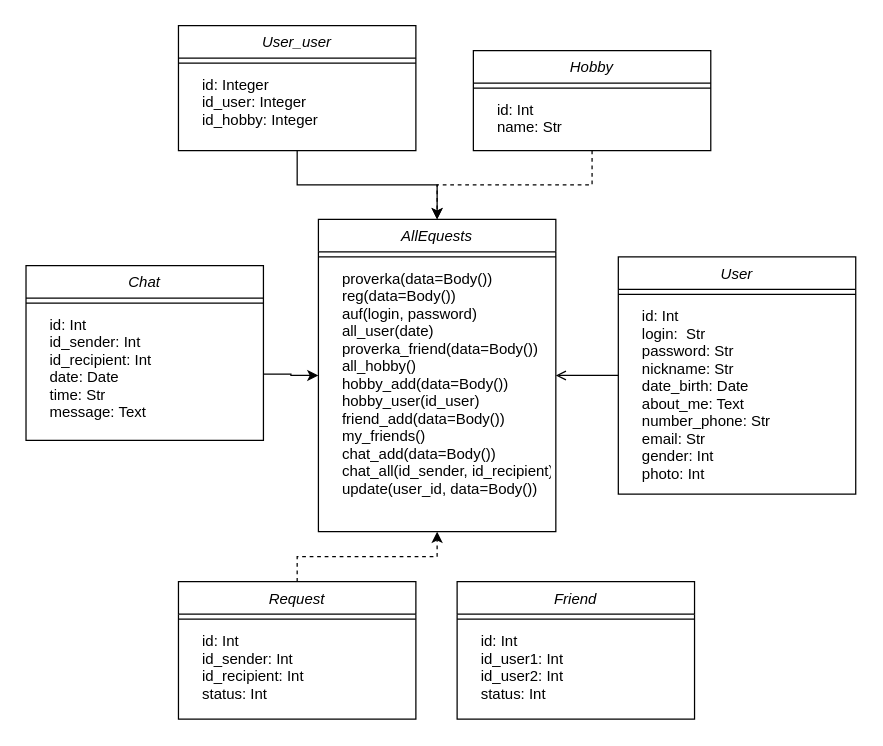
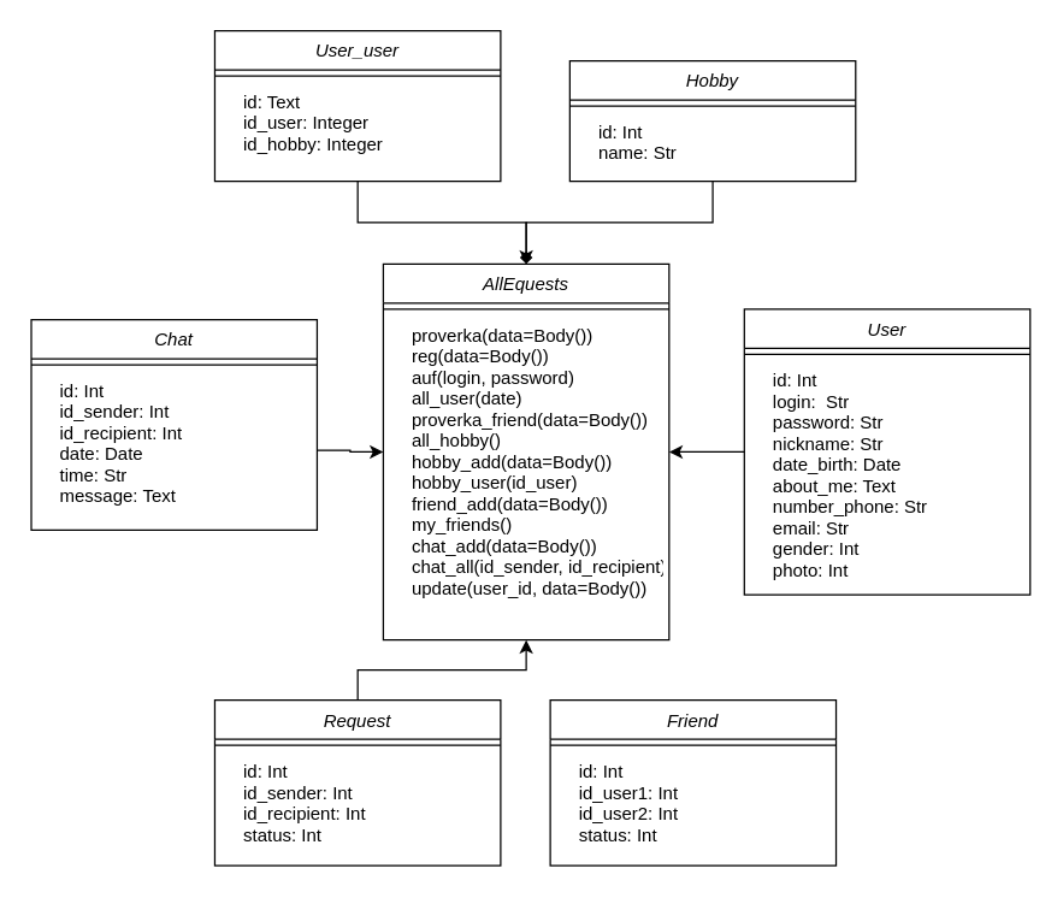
  <mxCell id="0" />
  <mxCell id="1" parent="0" />
  <mxCell id="2" value="AllEquests" style="swimlane;fontStyle=2;align=center;verticalAlign=top;childLayout=stackLayout;horizontal=1;startSize=26;horizontalStack=0;resizeParent=1;resizeLast=0;collapsible=1;marginBottom=0;rounded=0;shadow=0;strokeWidth=1;" parent="1" vertex="1"><mxGeometry x="254" width="190" height="250" as="geometry" y="175"><mxRectangle x="230" y="140" width="160" height="26" as="alternateBounds" /></mxGeometry></mxCell>
  <mxCell id="3" value="" style="line;html=1;strokeWidth=1;align=left;verticalAlign=middle;spacingTop=-1;spacingLeft=3;spacingRight=3;rotatable=0;labelPosition=right;points=[];portConstraint=eastwest;" parent="2" vertex="1"><mxGeometry y="26" width="190" height="8" as="geometry" /></mxCell>
  <mxCell id="4" value="    proverka(data=Body())&#10;    reg(data=Body())&#10;    auf(login, password)&#10;    all_user(date)&#10;    proverka_friend(data=Body())&#10;    all_hobby()&#10;    hobby_add(data=Body())&#10;    hobby_user(id_user)&#10;    friend_add(data=Body())&#10;    my_friends()&#10;    chat_add(data=Body())&#10;    chat_all(id_sender, id_recipient)&#10;    update(user_id, data=Body())" style="text;align=left;verticalAlign=top;spacingLeft=4;spacingRight=4;overflow=hidden;rotatable=0;points=[[0,0.5],[1,0.5]];portConstraint=eastwest;" parent="2" vertex="1"><mxGeometry y="34" width="190" height="190" as="geometry" /></mxCell>
- <mxCell id="5" style="edgeStyle=orthogonalEdgeStyle;rounded=0;orthogonalLoop=1;jettySize=auto;html=1;endArrow=open;" edge="1" parent="1" source="6" target="2"><mxGeometry relative="1" as="geometry" /></mxCell>
+ <mxCell id="5" style="edgeStyle=orthogonalEdgeStyle;rounded=0;orthogonalLoop=1;jettySize=auto;html=1;" edge="1" parent="1" source="6" target="2"><mxGeometry relative="1" as="geometry" /></mxCell>
  <mxCell id="6" value="User" style="swimlane;fontStyle=2;align=center;verticalAlign=top;childLayout=stackLayout;horizontal=1;startSize=26;horizontalStack=0;resizeParent=1;resizeLast=0;collapsible=1;marginBottom=0;rounded=0;shadow=0;strokeWidth=1;" vertex="1" parent="1"><mxGeometry x="494" y="205" width="190" height="190" as="geometry"><mxRectangle x="230" y="140" width="160" height="26" as="alternateBounds" /></mxGeometry></mxCell>
  <mxCell id="7" value="" style="line;html=1;strokeWidth=1;align=left;verticalAlign=middle;spacingTop=-1;spacingLeft=3;spacingRight=3;rotatable=0;labelPosition=right;points=[];portConstraint=eastwest;" vertex="1" parent="6"><mxGeometry y="26" width="190" height="8" as="geometry" /></mxCell>
  <mxCell id="8" value="    id: Int&#10;    login:  Str&#10;    password: Str&#10;    nickname: Str&#10;    date_birth: Date&#10;    about_me: Text&#10;    number_phone: Str&#10;    email: Str&#10;    gender: Int&#10;    photo: Int" style="text;align=left;verticalAlign=top;spacingLeft=4;spacingRight=4;overflow=hidden;rotatable=0;points=[[0,0.5],[1,0.5]];portConstraint=eastwest;" vertex="1" parent="6"><mxGeometry y="34" width="190" height="146" as="geometry" /></mxCell>
- <mxCell id="9" style="edgeStyle=orthogonalEdgeStyle;rounded=0;orthogonalLoop=1;jettySize=auto;html=1;dashed=1;" edge="1" parent="1" source="10" target="2"><mxGeometry relative="1" as="geometry" /></mxCell>
+ <mxCell id="9" style="edgeStyle=orthogonalEdgeStyle;rounded=0;orthogonalLoop=1;jettySize=auto;html=1;" edge="1" parent="1" source="10" target="2"><mxGeometry relative="1" as="geometry" /></mxCell>
  <mxCell id="10" value="Request" style="swimlane;fontStyle=2;align=center;verticalAlign=top;childLayout=stackLayout;horizontal=1;startSize=26;horizontalStack=0;resizeParent=1;resizeLast=0;collapsible=1;marginBottom=0;rounded=0;shadow=0;strokeWidth=1;" vertex="1" parent="1"><mxGeometry x="142" y="465" width="190" height="110" as="geometry"><mxRectangle x="230" y="140" width="160" height="26" as="alternateBounds" /></mxGeometry></mxCell>
  <mxCell id="11" value="" style="line;html=1;strokeWidth=1;align=left;verticalAlign=middle;spacingTop=-1;spacingLeft=3;spacingRight=3;rotatable=0;labelPosition=right;points=[];portConstraint=eastwest;" vertex="1" parent="10"><mxGeometry y="26" width="190" height="8" as="geometry" /></mxCell>
  <mxCell id="12" value="    id: Int&#10;    id_sender: Int &#10;    id_recipient: Int&#10;    status: Int" style="text;align=left;verticalAlign=top;spacingLeft=4;spacingRight=4;overflow=hidden;rotatable=0;points=[[0,0.5],[1,0.5]];portConstraint=eastwest;" vertex="1" parent="10"><mxGeometry y="34" width="190" height="66" as="geometry" /></mxCell>
  <mxCell id="13" value="Friend" style="swimlane;fontStyle=2;align=center;verticalAlign=top;childLayout=stackLayout;horizontal=1;startSize=26;horizontalStack=0;resizeParent=1;resizeLast=0;collapsible=1;marginBottom=0;rounded=0;shadow=0;strokeWidth=1;" vertex="1" parent="1"><mxGeometry x="365" y="465" width="190" height="110" as="geometry"><mxRectangle x="230" y="140" width="160" height="26" as="alternateBounds" /></mxGeometry></mxCell>
  <mxCell id="14" value="" style="line;html=1;strokeWidth=1;align=left;verticalAlign=middle;spacingTop=-1;spacingLeft=3;spacingRight=3;rotatable=0;labelPosition=right;points=[];portConstraint=eastwest;" vertex="1" parent="13"><mxGeometry y="26" width="190" height="8" as="geometry" /></mxCell>
  <mxCell id="15" value="    id: Int&#10;    id_user1: Int&#10;    id_user2: Int&#10;    status: Int" style="text;align=left;verticalAlign=top;spacingLeft=4;spacingRight=4;overflow=hidden;rotatable=0;points=[[0,0.5],[1,0.5]];portConstraint=eastwest;" vertex="1" parent="13"><mxGeometry y="34" width="190" height="66" as="geometry" /></mxCell>
- <mxCell id="16" style="edgeStyle=orthogonalEdgeStyle;rounded=0;orthogonalLoop=1;jettySize=auto;html=1;dashed=1;" edge="1" parent="1" source="17" target="2"><mxGeometry relative="1" as="geometry" /></mxCell>
+ <mxCell id="16" style="edgeStyle=orthogonalEdgeStyle;rounded=0;orthogonalLoop=1;jettySize=auto;html=1;" edge="1" parent="1" source="17" target="2"><mxGeometry relative="1" as="geometry" /></mxCell>
  <mxCell id="17" value="Hobby" style="swimlane;fontStyle=2;align=center;verticalAlign=top;childLayout=stackLayout;horizontal=1;startSize=26;horizontalStack=0;resizeParent=1;resizeLast=0;collapsible=1;marginBottom=0;rounded=0;shadow=0;strokeWidth=1;" vertex="1" parent="1"><mxGeometry x="378" y="40" width="190" height="80" as="geometry"><mxRectangle x="230" y="140" width="160" height="26" as="alternateBounds" /></mxGeometry></mxCell>
  <mxCell id="18" value="" style="line;html=1;strokeWidth=1;align=left;verticalAlign=middle;spacingTop=-1;spacingLeft=3;spacingRight=3;rotatable=0;labelPosition=right;points=[];portConstraint=eastwest;" vertex="1" parent="17"><mxGeometry y="26" width="190" height="8" as="geometry" /></mxCell>
  <mxCell id="19" value="    id: Int&#10;    name: Str" style="text;align=left;verticalAlign=top;spacingLeft=4;spacingRight=4;overflow=hidden;rotatable=0;points=[[0,0.5],[1,0.5]];portConstraint=eastwest;" vertex="1" parent="17"><mxGeometry y="34" width="190" height="36" as="geometry" /></mxCell>
  <mxCell id="20" value="Chat" style="swimlane;fontStyle=2;align=center;verticalAlign=top;childLayout=stackLayout;horizontal=1;startSize=26;horizontalStack=0;resizeParent=1;resizeLast=0;collapsible=1;marginBottom=0;rounded=0;shadow=0;strokeWidth=1;" vertex="1" parent="1"><mxGeometry x="20" y="212" width="190" height="140" as="geometry"><mxRectangle x="230" y="140" width="160" height="26" as="alternateBounds" /></mxGeometry></mxCell>
  <mxCell id="21" value="" style="line;html=1;strokeWidth=1;align=left;verticalAlign=middle;spacingTop=-1;spacingLeft=3;spacingRight=3;rotatable=0;labelPosition=right;points=[];portConstraint=eastwest;" vertex="1" parent="20"><mxGeometry y="26" width="190" height="8" as="geometry" /></mxCell>
  <mxCell id="22" value="    id: Int&#10;    id_sender: Int&#10;    id_recipient: Int&#10;    date: Date&#10;    time: Str&#10;    message: Text" style="text;align=left;verticalAlign=top;spacingLeft=4;spacingRight=4;overflow=hidden;rotatable=0;points=[[0,0.5],[1,0.5]];portConstraint=eastwest;" vertex="1" parent="20"><mxGeometry y="34" width="190" height="106" as="geometry" /></mxCell>
- <mxCell id="23" style="edgeStyle=orthogonalEdgeStyle;rounded=0;orthogonalLoop=1;jettySize=auto;html=1;" edge="1" parent="1" source="24" target="2"><mxGeometry relative="1" as="geometry" /></mxCell>
+ <mxCell id="23" style="edgeStyle=orthogonalEdgeStyle;rounded=0;orthogonalLoop=1;jettySize=auto;html=1;endArrow=diamond;" edge="1" parent="1" source="24" target="2"><mxGeometry relative="1" as="geometry" /></mxCell>
  <mxCell id="24" value="User_user" style="swimlane;fontStyle=2;align=center;verticalAlign=top;childLayout=stackLayout;horizontal=1;startSize=26;horizontalStack=0;resizeParent=1;resizeLast=0;collapsible=1;marginBottom=0;rounded=0;shadow=0;strokeWidth=1;" vertex="1" parent="1"><mxGeometry x="142" y="20" width="190" height="100" as="geometry"><mxRectangle x="230" y="140" width="160" height="26" as="alternateBounds" /></mxGeometry></mxCell>
  <mxCell id="25" value="" style="line;html=1;strokeWidth=1;align=left;verticalAlign=middle;spacingTop=-1;spacingLeft=3;spacingRight=3;rotatable=0;labelPosition=right;points=[];portConstraint=eastwest;" vertex="1" parent="24"><mxGeometry y="26" width="190" height="8" as="geometry" /></mxCell>
- <mxCell id="26" value="    id: Integer&#10;    id_user: Integer&#10;    id_hobby: Integer" style="text;align=left;verticalAlign=top;spacingLeft=4;spacingRight=4;overflow=hidden;rotatable=0;points=[[0,0.5],[1,0.5]];portConstraint=eastwest;" vertex="1" parent="24"><mxGeometry y="34" width="190" height="66" as="geometry" /></mxCell>
+ <mxCell id="26" value="    id: Text&#10;    id_user: Integer&#10;    id_hobby: Integer" style="text;align=left;verticalAlign=top;spacingLeft=4;spacingRight=4;overflow=hidden;rotatable=0;points=[[0,0.5],[1,0.5]];portConstraint=eastwest;" vertex="1" parent="24"><mxGeometry y="34" width="190" height="66" as="geometry" /></mxCell>
  <mxCell id="27" style="edgeStyle=orthogonalEdgeStyle;rounded=0;orthogonalLoop=1;jettySize=auto;html=1;" edge="1" parent="1" source="22" target="2"><mxGeometry relative="1" as="geometry" /></mxCell>
